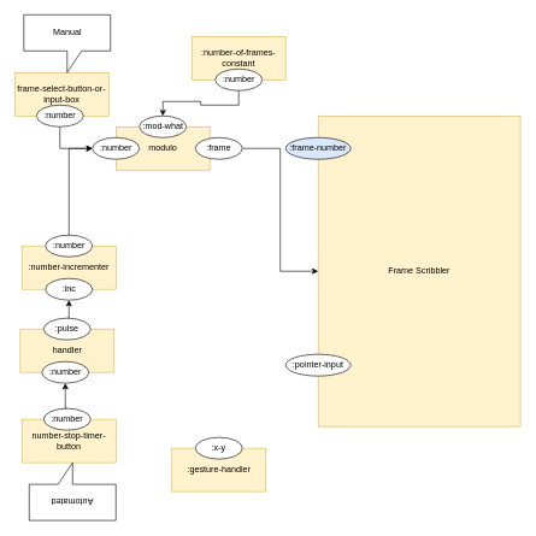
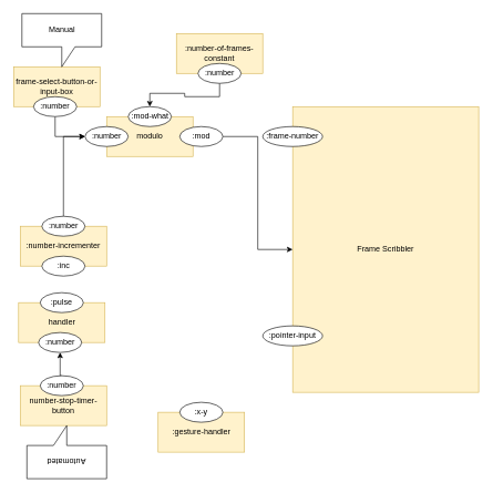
  <mxCell id="0" />
  <mxCell id="1" parent="0" />
  <mxCell id="2" value="Frame Scribbler" style="rounded=0;whiteSpace=wrap;html=1;fillColor=#fff2cc;strokeColor=#d6b656;" vertex="1" parent="1"><mxGeometry x="440" y="160" width="280" height="430" as="geometry" /></mxCell>
  <mxCell id="3" value=":pointer-input" style="ellipse;whiteSpace=wrap;html=1;" vertex="1" parent="1"><mxGeometry x="395" y="490" width="90" height="30" as="geometry" /></mxCell>
- <mxCell id="4" value=":frame-number" style="ellipse;whiteSpace=wrap;html=1;fillColor=#dae8fc;" vertex="1" parent="1"><mxGeometry x="395" y="190" width="90" height="30" as="geometry" /></mxCell>
+ <mxCell id="4" value=":frame-number" style="ellipse;whiteSpace=wrap;html=1;" vertex="1" parent="1"><mxGeometry x="395" y="190" width="90" height="30" as="geometry" /></mxCell>
  <mxCell id="5" value="frame-select-button-or-input-box" style="rounded=0;whiteSpace=wrap;html=1;fillColor=#fff2cc;strokeColor=#d6b656;" vertex="1" parent="1"><mxGeometry x="20" y="100" width="130" height="60" as="geometry" /></mxCell>
  <mxCell id="6" value="number-stop-timer-button" style="rounded=0;whiteSpace=wrap;html=1;fillColor=#fff2cc;strokeColor=#d6b656;" vertex="1" parent="1"><mxGeometry x="30" y="580" width="130" height="60" as="geometry" /></mxCell>
  <mxCell id="7" value="handler" style="rounded=0;whiteSpace=wrap;html=1;fillColor=#fff2cc;strokeColor=#d6b656;" vertex="1" parent="1"><mxGeometry x="27.5" y="455" width="130" height="60" as="geometry" /></mxCell>
  <mxCell id="8" value="modulo" style="rounded=0;whiteSpace=wrap;html=1;fillColor=#fff2cc;strokeColor=#d6b656;" vertex="1" parent="1"><mxGeometry x="160" y="175" width="130" height="60" as="geometry" /></mxCell>
  <mxCell id="9" style="edgeStyle=orthogonalEdgeStyle;rounded=0;orthogonalLoop=1;jettySize=auto;html=1;exitX=1;exitY=0.5;exitDx=0;exitDy=0;" edge="1" parent="1" source="10" target="2"><mxGeometry relative="1" as="geometry" /></mxCell>
- <mxCell id="10" value=":frame" style="ellipse;whiteSpace=wrap;html=1;" vertex="1" parent="1"><mxGeometry x="270" y="190" width="65" height="30" as="geometry" /></mxCell>
+ <mxCell id="10" value=":mod" style="ellipse;whiteSpace=wrap;html=1;" vertex="1" parent="1"><mxGeometry x="270" y="190" width="65" height="30" as="geometry" /></mxCell>
  <mxCell id="11" value=":number" style="ellipse;whiteSpace=wrap;html=1;" vertex="1" parent="1"><mxGeometry x="127.5" y="190" width="65" height="30" as="geometry" /></mxCell>
  <mxCell id="12" style="edgeStyle=orthogonalEdgeStyle;rounded=0;orthogonalLoop=1;jettySize=auto;html=1;exitX=0.5;exitY=1;exitDx=0;exitDy=0;entryX=0;entryY=0.5;entryDx=0;entryDy=0;" edge="1" parent="1" source="13" target="11"><mxGeometry relative="1" as="geometry" /></mxCell>
  <mxCell id="13" value=":number" style="ellipse;whiteSpace=wrap;html=1;" vertex="1" parent="1"><mxGeometry x="50" y="145" width="65" height="30" as="geometry" /></mxCell>
  <mxCell id="14" value=":number-of-frames-constant" style="rounded=0;whiteSpace=wrap;html=1;fillColor=#fff2cc;strokeColor=#d6b656;" vertex="1" parent="1"><mxGeometry x="265" y="50" width="130" height="60" as="geometry" /></mxCell>
  <mxCell id="15" style="edgeStyle=orthogonalEdgeStyle;rounded=0;orthogonalLoop=1;jettySize=auto;html=1;exitX=0.5;exitY=1;exitDx=0;exitDy=0;entryX=0.5;entryY=0;entryDx=0;entryDy=0;" edge="1" parent="1" source="16" target="17"><mxGeometry relative="1" as="geometry" /></mxCell>
  <mxCell id="16" value=":number" style="ellipse;whiteSpace=wrap;html=1;" vertex="1" parent="1"><mxGeometry x="297.5" y="95" width="65" height="30" as="geometry" /></mxCell>
  <mxCell id="17" value=":mod-what" style="ellipse;whiteSpace=wrap;html=1;" vertex="1" parent="1"><mxGeometry x="192.5" y="160" width="65" height="30" as="geometry" /></mxCell>
  <mxCell id="18" style="edgeStyle=orthogonalEdgeStyle;rounded=0;orthogonalLoop=1;jettySize=auto;html=1;exitX=0.5;exitY=0;exitDx=0;exitDy=0;entryX=0.5;entryY=1;entryDx=0;entryDy=0;" edge="1" parent="1" source="19" target="20"><mxGeometry relative="1" as="geometry" /></mxCell>
  <mxCell id="19" value=":number" style="ellipse;whiteSpace=wrap;html=1;" vertex="1" parent="1"><mxGeometry x="60" y="565" width="65" height="30" as="geometry" /></mxCell>
  <mxCell id="20" value=":number" style="ellipse;whiteSpace=wrap;html=1;" vertex="1" parent="1"><mxGeometry x="57.5" y="500" width="65" height="30" as="geometry" /></mxCell>
- <mxCell id="21" style="edgeStyle=orthogonalEdgeStyle;rounded=0;orthogonalLoop=1;jettySize=auto;html=1;exitX=0.5;exitY=0;exitDx=0;exitDy=0;entryX=0.5;entryY=1;entryDx=0;entryDy=0;" edge="1" parent="1" source="22" target="24"><mxGeometry relative="1" as="geometry" /></mxCell>
  <mxCell id="22" value=":pulse" style="ellipse;whiteSpace=wrap;html=1;" vertex="1" parent="1"><mxGeometry x="60" y="440" width="65" height="30" as="geometry" /></mxCell>
  <mxCell id="23" value=":number-incrementer" style="rounded=0;whiteSpace=wrap;html=1;fillColor=#fff2cc;strokeColor=#d6b656;" vertex="1" parent="1"><mxGeometry x="30" y="340" width="130" height="60" as="geometry" /></mxCell>
  <mxCell id="24" value=":inc" style="ellipse;whiteSpace=wrap;html=1;" vertex="1" parent="1"><mxGeometry x="62.5" y="385" width="65" height="30" as="geometry" /></mxCell>
  <mxCell id="25" style="edgeStyle=orthogonalEdgeStyle;rounded=0;orthogonalLoop=1;jettySize=auto;html=1;exitX=0.5;exitY=0;exitDx=0;exitDy=0;entryX=0;entryY=0.5;entryDx=0;entryDy=0;" edge="1" parent="1" source="26" target="11"><mxGeometry relative="1" as="geometry" /></mxCell>
  <mxCell id="26" value=":number" style="ellipse;whiteSpace=wrap;html=1;" vertex="1" parent="1"><mxGeometry x="62.5" y="325" width="65" height="30" as="geometry" /></mxCell>
  <mxCell id="27" value=":gesture-handler" style="rounded=0;whiteSpace=wrap;html=1;fillColor=#fff2cc;strokeColor=#d6b656;" vertex="1" parent="1"><mxGeometry x="237.5" y="620" width="130" height="60" as="geometry" /></mxCell>
  <mxCell id="28" value=":x-y" style="ellipse;whiteSpace=wrap;html=1;" vertex="1" parent="1"><mxGeometry x="270" y="605" width="65" height="30" as="geometry" /></mxCell>
  <mxCell id="29" value="Automated" style="shape=callout;whiteSpace=wrap;html=1;perimeter=calloutPerimeter;rotation=-180;" vertex="1" parent="1"><mxGeometry x="40" y="640" width="120" height="80" as="geometry" /></mxCell>
  <mxCell id="30" value="Manual" style="shape=callout;whiteSpace=wrap;html=1;perimeter=calloutPerimeter;rotation=0;" vertex="1" parent="1"><mxGeometry x="32.5" y="20" width="120" height="80" as="geometry" /></mxCell>
